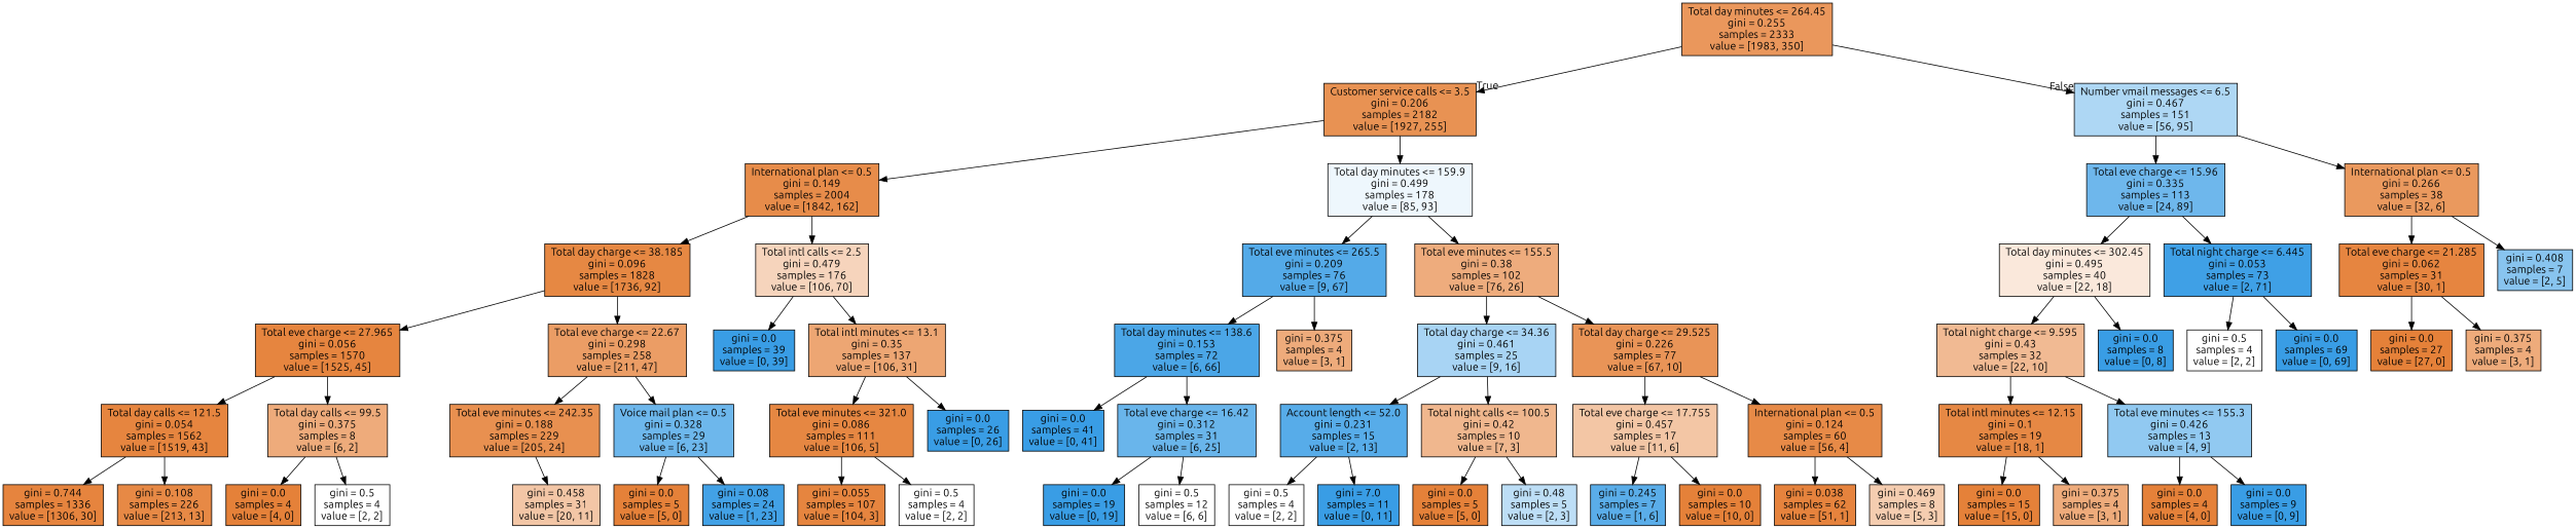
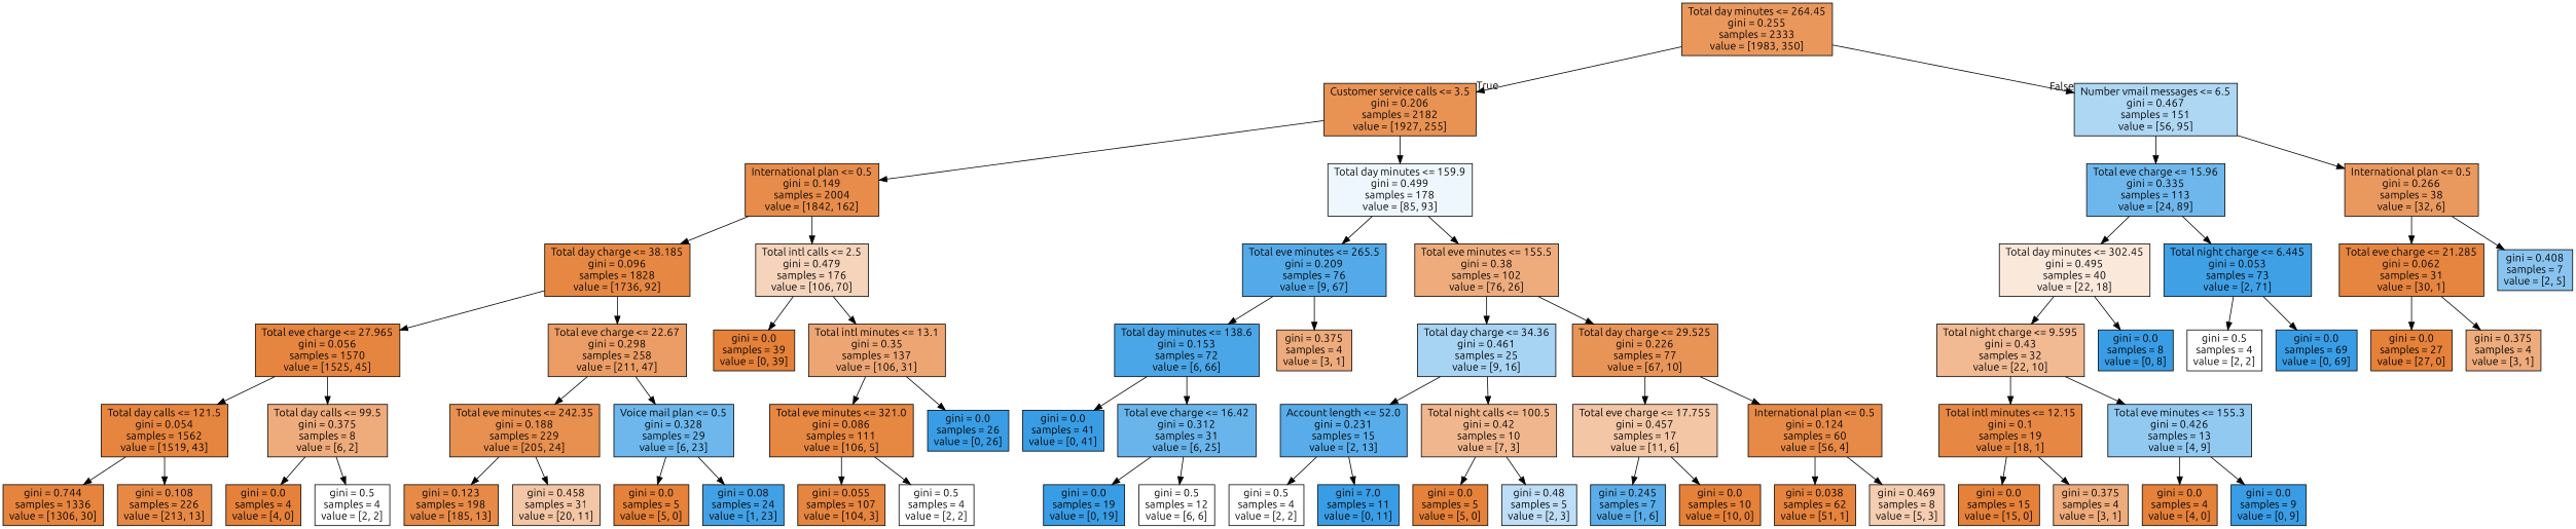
  digraph {
    fontname=Ubuntu
    node [color=black fillcolor="#399de5" fontname=Ubuntu shape=box style=filled]
    edge [fontname=Ubuntu]
    n1 [fillcolor="#ea975c" label="Total day minutes <= 264.45\ngini = 0.255\nsamples = 2333\nvalue = [1983, 350]"]
    n2 [fillcolor="#e89253" label="Customer service calls <= 3.5\ngini = 0.206\nsamples = 2182\nvalue = [1927, 255]"]
    n3 [fillcolor="#aed7f4" label="Number vmail messages <= 6.5\ngini = 0.467\nsamples = 151\nvalue = [56, 95]"]
    n4 [fillcolor="#e78c4a" label="International plan <= 0.5\ngini = 0.149\nsamples = 2004\nvalue = [1842, 162]"]
    n5 [fillcolor="#eef7fd" label="Total day minutes <= 159.9\ngini = 0.499\nsamples = 178\nvalue = [85, 93]"]
    n6 [fillcolor="#6eb7ec" label="Total eve charge <= 15.96\ngini = 0.335\nsamples = 113\nvalue = [24, 89]"]
    n7 [fillcolor="#ea995e" label="International plan <= 0.5\ngini = 0.266\nsamples = 38\nvalue = [32, 6]"]
    n8 [fillcolor="#e68843" label="Total day charge <= 38.185\ngini = 0.096\nsamples = 1828\nvalue = [1736, 92]"]
    n9 [fillcolor="#f6d4bc" label="Total intl calls <= 2.5\ngini = 0.479\nsamples = 176\nvalue = [106, 70]"]
    n10 [fillcolor="#54aae8" label="Total eve minutes <= 265.5\ngini = 0.209\nsamples = 76\nvalue = [9, 67]"]
    n11 [fillcolor="#eeac7d" label="Total eve minutes <= 155.5\ngini = 0.38\nsamples = 102\nvalue = [76, 26]"]
    n12 [fillcolor="#e6853f" label="Total eve charge <= 27.965\ngini = 0.056\nsamples = 1570\nvalue = [1525, 45]"]
    n13 [fillcolor="#eb9d65" label="Total eve charge <= 22.67\ngini = 0.298\nsamples = 258\nvalue = [211, 47]"]
-   n14 [label="gini = 0.0\nsamples = 39\nvalue = [0, 39]"]
+   n14 [fillcolor="#e58139" label="gini = 0.0\nsamples = 39\nvalue = [0, 39]"]
    n15 [fillcolor="#eda673" label="Total intl minutes <= 13.1\ngini = 0.35\nsamples = 137\nvalue = [106, 31]"]
    n16 [fillcolor="#e6853f" label="Total day calls <= 121.5\ngini = 0.054\nsamples = 1562\nvalue = [1519, 43]"]
    n17 [fillcolor="#eeab7b" label="Total day calls <= 99.5\ngini = 0.375\nsamples = 8\nvalue = [6, 2]"]
    n18 [fillcolor="#e89050" label="Total eve minutes <= 242.35\ngini = 0.188\nsamples = 229\nvalue = [205, 24]"]
    n19 [fillcolor="#6db7ec" label="Voice mail plan <= 0.5\ngini = 0.328\nsamples = 29\nvalue = [6, 23]"]
    n20 [fillcolor="#e6843e" label="gini = 0.744\nsamples = 1336\nvalue = [1306, 30]"]
    n21 [fillcolor="#e78945" label="gini = 0.108\nsamples = 226\nvalue = [213, 13]"]
    n22 [fillcolor="#e58139" label="gini = 0.0\nsamples = 4\nvalue = [4, 0]"]
    n23 [fillcolor="#ffffff" label="gini = 0.5\nsamples = 4\nvalue = [2, 2]"]
+   n24 [fillcolor="#e78a47" label="gini = 0.123\nsamples = 198\nvalue = [185, 13]"]
    n25 [fillcolor="#f3c6a6" label="gini = 0.458\nsamples = 31\nvalue = [20, 11]"]
    n26 [fillcolor="#e58139" label="gini = 0.0\nsamples = 5\nvalue = [5, 0]"]
    n27 [fillcolor="#42a1e6" label="gini = 0.08\nsamples = 24\nvalue = [1, 23]"]
    n28 [fillcolor="#e68742" label="Total eve minutes <= 321.0\ngini = 0.086\nsamples = 111\nvalue = [106, 5]"]
    n29 [label="gini = 0.0\nsamples = 26\nvalue = [0, 26]"]
    n30 [fillcolor="#e6853f" label="gini = 0.055\nsamples = 107\nvalue = [104, 3]"]
    n31 [fillcolor="#ffffff" label="gini = 0.5\nsamples = 4\nvalue = [2, 2]"]
    n32 [fillcolor="#4ba6e7" label="Total day minutes <= 138.6\ngini = 0.153\nsamples = 72\nvalue = [6, 66]"]
    n33 [fillcolor="#eeab7b" label="gini = 0.375\nsamples = 4\nvalue = [3, 1]"]
    n34 [fillcolor="#a8d4f4" label="Total day charge <= 34.36\ngini = 0.461\nsamples = 25\nvalue = [9, 16]"]
    n35 [fillcolor="#e99457" label="Total day charge <= 29.525\ngini = 0.226\nsamples = 77\nvalue = [67, 10]"]
    n36 [label="gini = 0.0\nsamples = 41\nvalue = [0, 41]"]
    n37 [fillcolor="#69b5eb" label="Total eve charge <= 16.42\ngini = 0.312\nsamples = 31\nvalue = [6, 25]"]
    n38 [label="gini = 0.0\nsamples = 19\nvalue = [0, 19]"]
    n39 [fillcolor="#ffffff" label="gini = 0.5\nsamples = 12\nvalue = [6, 6]"]
    n40 [fillcolor="#57ace9" label="Account length <= 52.0\ngini = 0.231\nsamples = 15\nvalue = [2, 13]"]
    n41 [fillcolor="#f0b78e" label="Total night calls <= 100.5\ngini = 0.42\nsamples = 10\nvalue = [7, 3]"]
    n42 [fillcolor="#f3c6a5" label="Total eve charge <= 17.755\ngini = 0.457\nsamples = 17\nvalue = [11, 6]"]
    n43 [fillcolor="#e78a47" label="International plan <= 0.5\ngini = 0.124\nsamples = 60\nvalue = [56, 4]"]
    n44 [fillcolor="#ffffff" label="gini = 0.5\nsamples = 4\nvalue = [2, 2]"]
    n45 [label="gini = 7.0\nsamples = 11\nvalue = [0, 11]"]
    n46 [fillcolor="#e58139" label="gini = 0.0\nsamples = 5\nvalue = [5, 0]"]
    n47 [fillcolor="#bddef6" label="gini = 0.48\nsamples = 5\nvalue = [2, 3]"]
    n48 [fillcolor="#5aade9" label="gini = 0.245\nsamples = 7\nvalue = [1, 6]"]
    n49 [fillcolor="#e58139" label="gini = 0.0\nsamples = 10\nvalue = [10, 0]"]
    n50 [fillcolor="#e6833d" label="gini = 0.038\nsamples = 62\nvalue = [51, 1]"]
    n51 [fillcolor="#f5cdb0" label="gini = 0.469\nsamples = 8\nvalue = [5, 3]"]
    n52 [fillcolor="#fae8db" label="Total day minutes <= 302.45\ngini = 0.495\nsamples = 40\nvalue = [22, 18]"]
    n53 [fillcolor="#3fa0e6" label="Total night charge <= 6.445\ngini = 0.053\nsamples = 73\nvalue = [2, 71]"]
    n54 [fillcolor="#e68540" label="Total eve charge <= 21.285\ngini = 0.062\nsamples = 31\nvalue = [30, 1]"]
    n55 [fillcolor="#88c4ef" label="gini = 0.408\nsamples = 7\nvalue = [2, 5]"]
    n56 [fillcolor="#f1ba93" label="Total night charge <= 9.595\ngini = 0.43\nsamples = 32\nvalue = [22, 10]"]
    n57 [label="gini = 0.0\nsamples = 8\nvalue = [0, 8]"]
    n58 [fillcolor="#ffffff" label="gini = 0.5\nsamples = 4\nvalue = [2, 2]"]
    n59 [label="gini = 0.0\nsamples = 69\nvalue = [0, 69]"]
    n60 [fillcolor="#e68844" label="Total intl minutes <= 12.15\ngini = 0.1\nsamples = 19\nvalue = [18, 1]"]
    n61 [fillcolor="#91c9f1" label="Total eve minutes <= 155.3\ngini = 0.426\nsamples = 13\nvalue = [4, 9]"]
    n62 [fillcolor="#e58139" label="gini = 0.0\nsamples = 15\nvalue = [15, 0]"]
    n63 [fillcolor="#eeab7b" label="gini = 0.375\nsamples = 4\nvalue = [3, 1]"]
    n64 [fillcolor="#e58139" label="gini = 0.0\nsamples = 4\nvalue = [4, 0]"]
    n65 [label="gini = 0.0\nsamples = 9\nvalue = [0, 9]"]
    n66 [fillcolor="#e58139" label="gini = 0.0\nsamples = 27\nvalue = [27, 0]"]
    n67 [fillcolor="#eeab7b" label="gini = 0.375\nsamples = 4\nvalue = [3, 1]"]
    n1 -> n2 [headlabel=True labelangle=45 labeldistance=2.5]
    n1 -> n3 [headlabel=False labelangle=-45 labeldistance=2.5]
    n2 -> n4
    n2 -> n5
    n3 -> n6
    n3 -> n7
    n4 -> n8
    n4 -> n9
    n5 -> n10
    n5 -> n11
    n6 -> n52
    n6 -> n53
    n7 -> n54
    n7 -> n55
    n8 -> n12
    n8 -> n13
    n9 -> n14
    n9 -> n15
    n10 -> n32
    n10 -> n33
    n11 -> n34
    n11 -> n35
    n12 -> n16
    n12 -> n17
    n13 -> n18
    n13 -> n19
    n15 -> n28
    n15 -> n29
    n16 -> n20
    n16 -> n21
    n17 -> n22
    n17 -> n23
+   n18 -> n24
    n18 -> n25
    n19 -> n26
    n19 -> n27
    n28 -> n30
    n28 -> n31
    n32 -> n36
    n32 -> n37
    n34 -> n40
    n34 -> n41
    n35 -> n42
    n35 -> n43
    n37 -> n38
    n37 -> n39
    n40 -> n44
    n40 -> n45
    n41 -> n46
    n41 -> n47
    n42 -> n48
    n42 -> n49
    n43 -> n50
    n43 -> n51
    n52 -> n56
    n52 -> n57
    n53 -> n58
    n53 -> n59
    n54 -> n66
    n54 -> n67
    n56 -> n60
    n56 -> n61
    n60 -> n62
    n60 -> n63
    n61 -> n64
    n61 -> n65
  }
